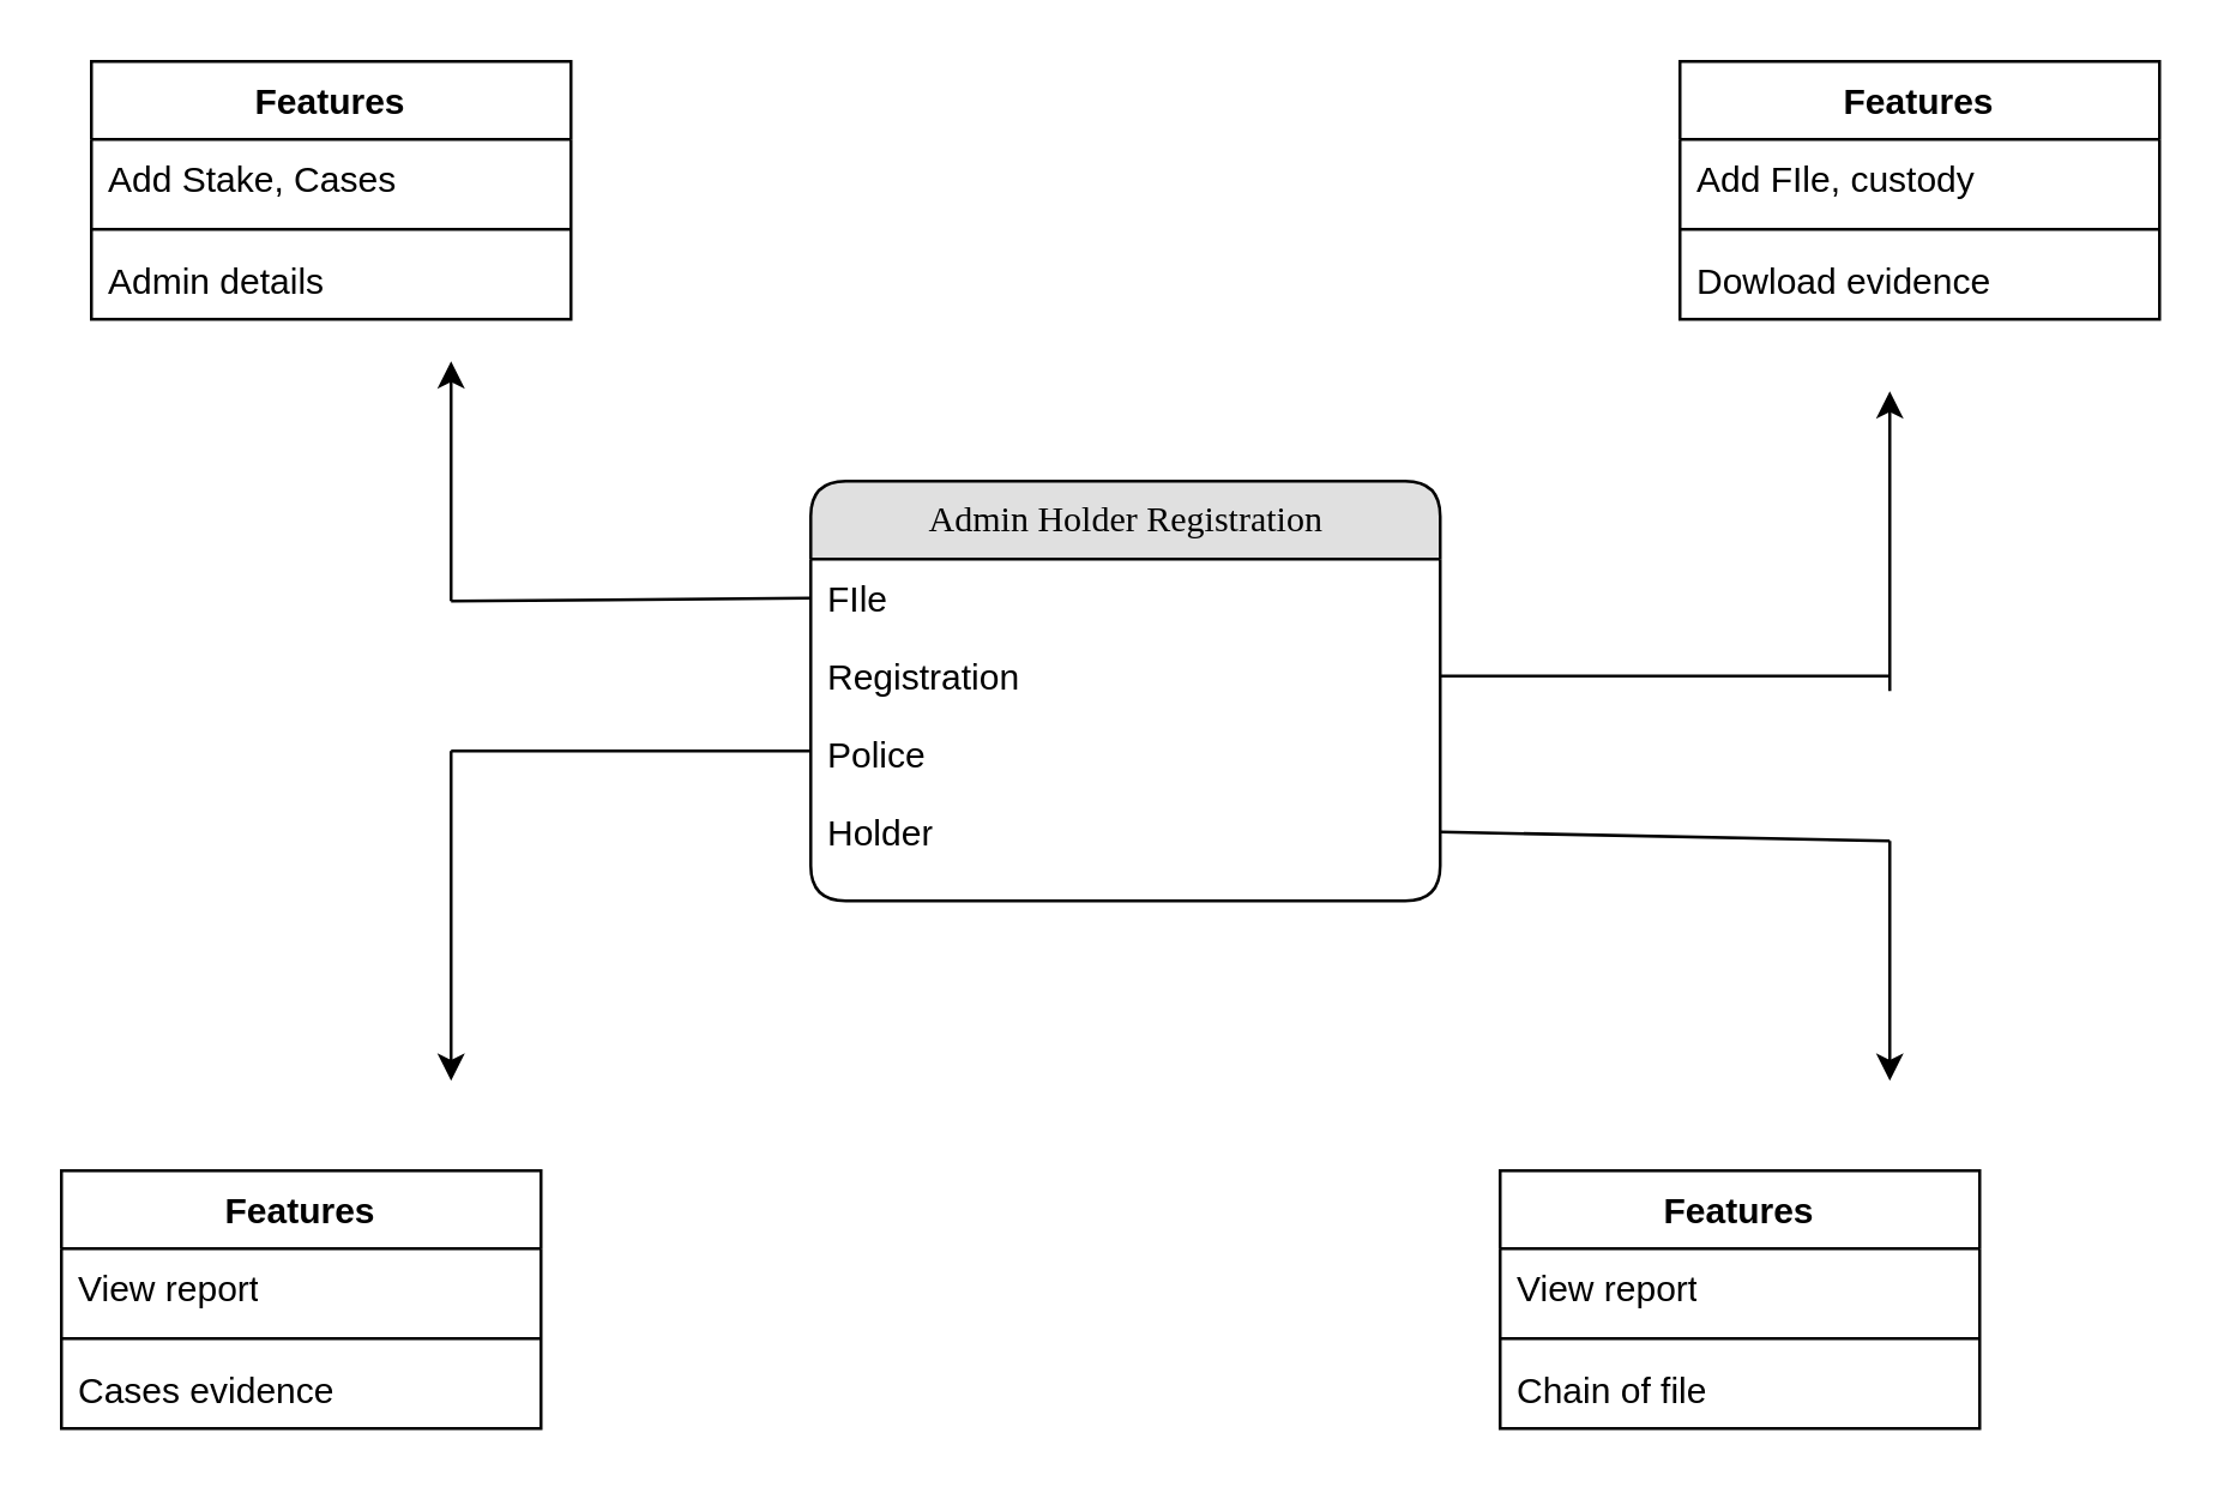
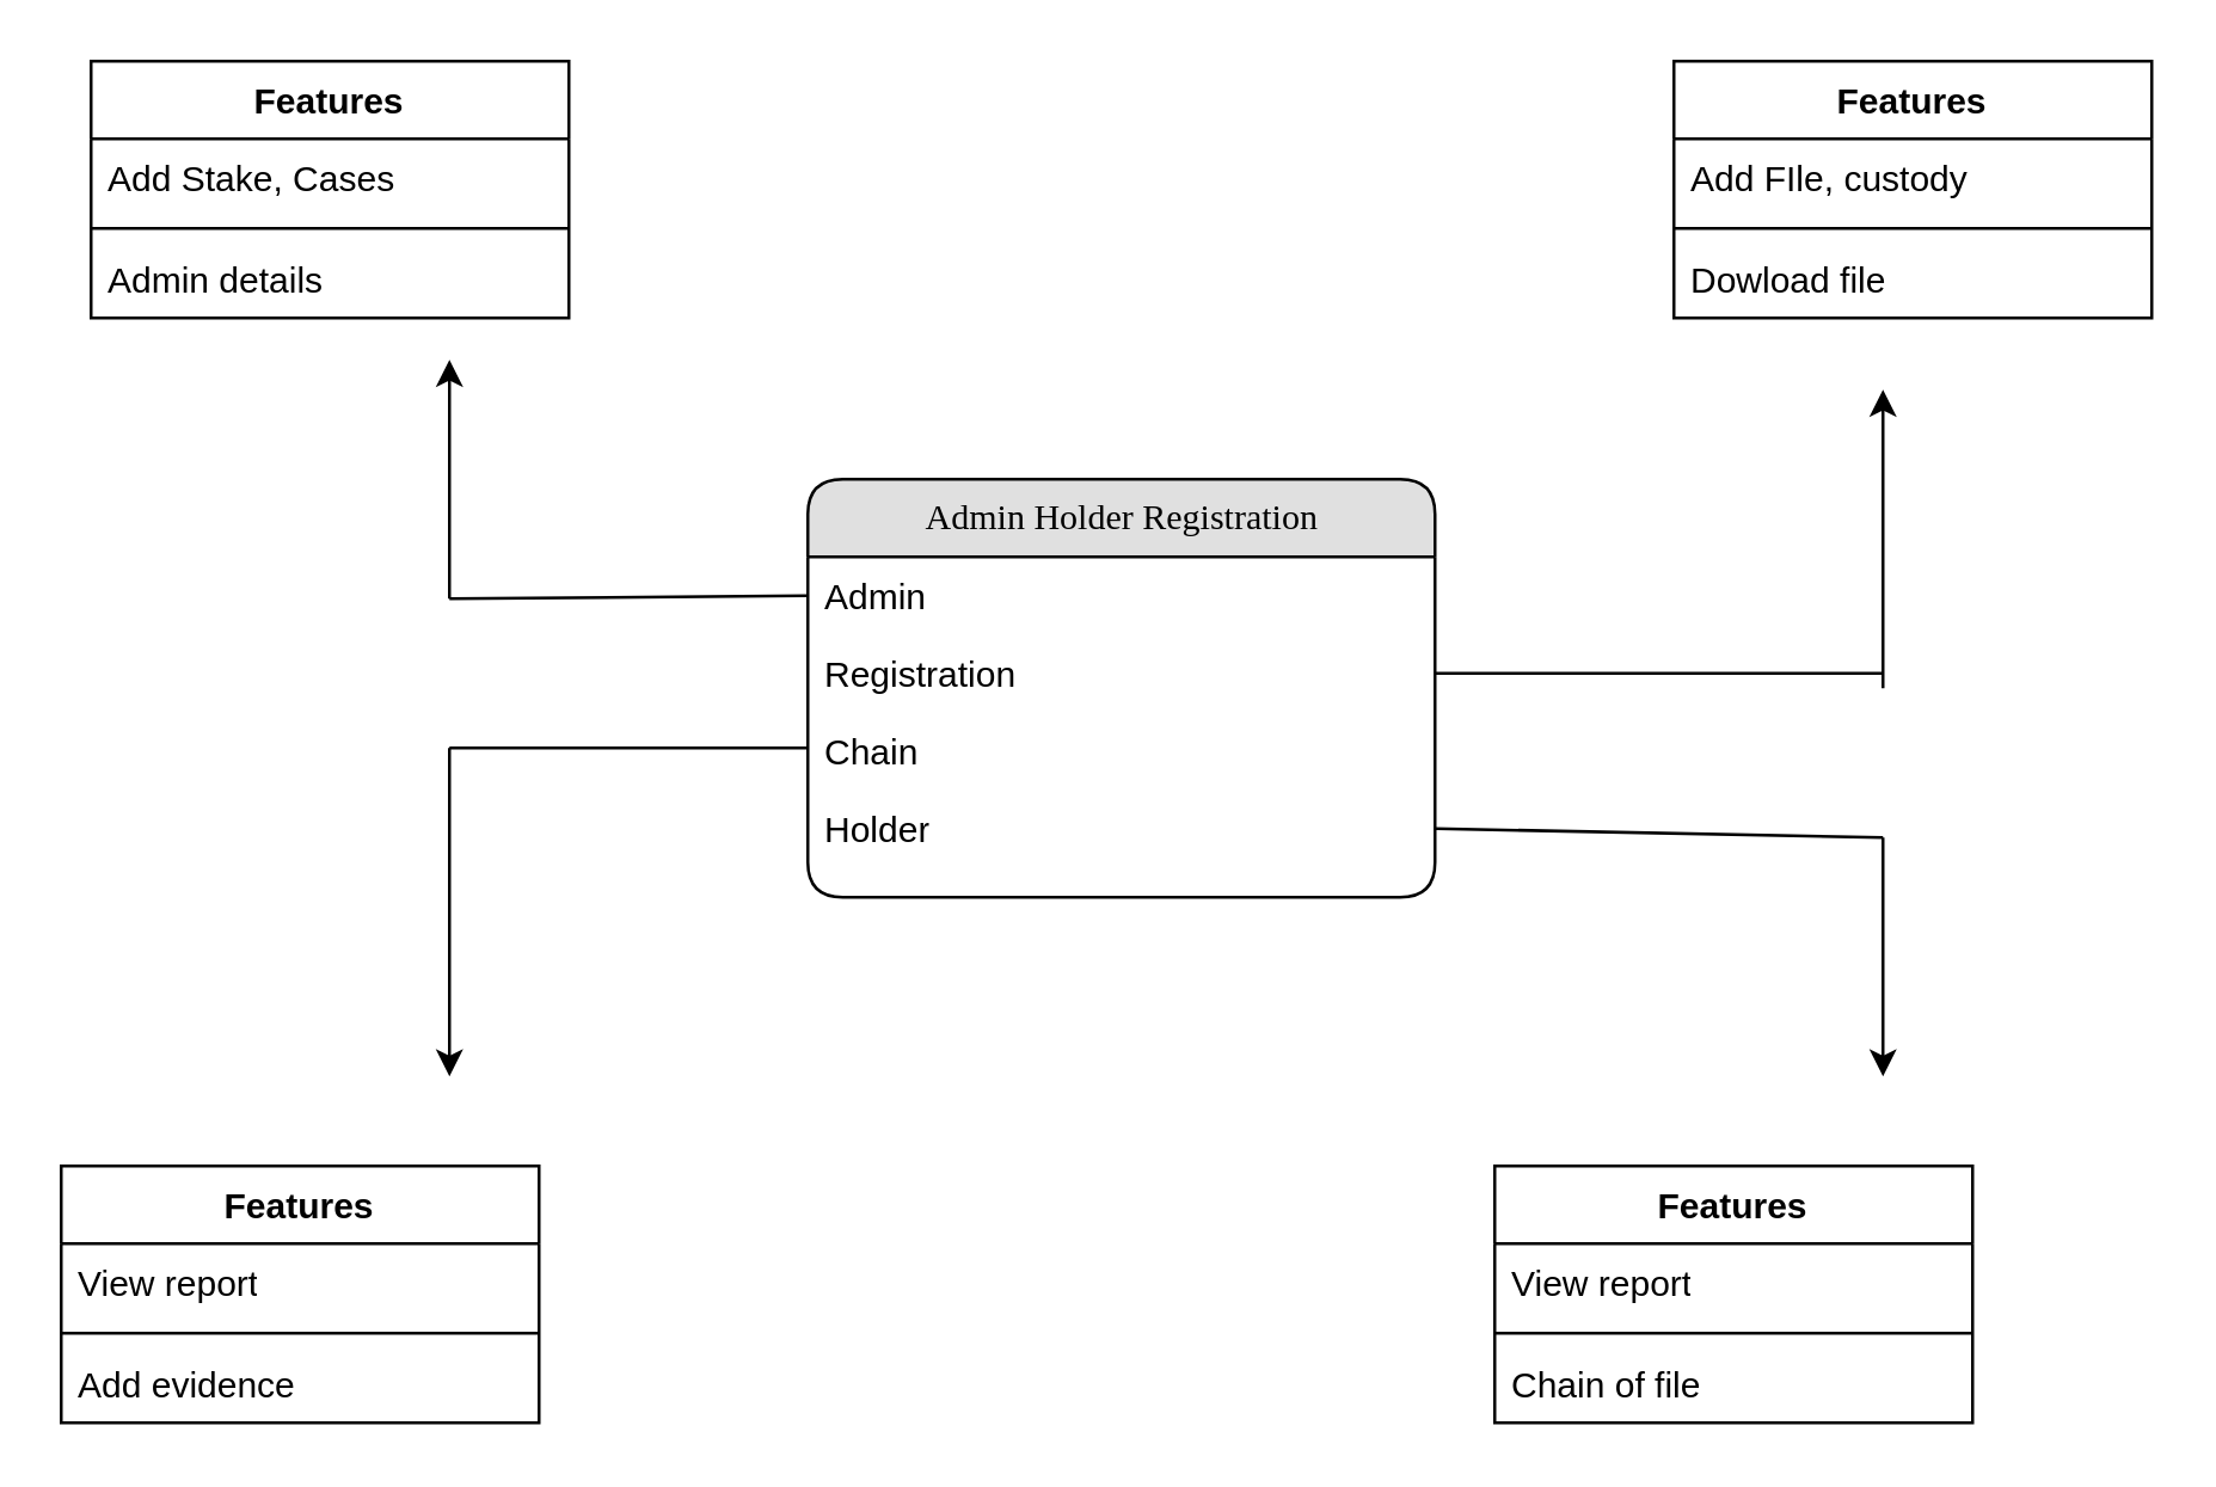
  <mxCell id="0" />
  <mxCell id="1" parent="0" />
  <mxCell id="2" value="Admin Holder Registration" style="swimlane;html=1;fontStyle=0;childLayout=stackLayout;horizontal=1;startSize=26;fillColor=#e0e0e0;horizontalStack=0;resizeParent=1;resizeLast=0;collapsible=1;marginBottom=0;swimlaneFillColor=#ffffff;align=center;rounded=1;shadow=0;comic=0;labelBackgroundColor=none;strokeWidth=1;fontFamily=Verdana;fontSize=12" parent="1" vertex="1"><mxGeometry x="270" y="160" width="210" height="140" as="geometry" /></mxCell>
- <mxCell id="3" value="FIle" style="text;html=1;strokeColor=none;fillColor=none;spacingLeft=4;spacingRight=4;whiteSpace=wrap;overflow=hidden;rotatable=0;points=[[0,0.5],[1,0.5]];portConstraint=eastwest;" parent="2" vertex="1"><mxGeometry y="26" width="210" height="26" as="geometry" /></mxCell>
+ <mxCell id="3" value="Admin" style="text;html=1;strokeColor=none;fillColor=none;spacingLeft=4;spacingRight=4;whiteSpace=wrap;overflow=hidden;rotatable=0;points=[[0,0.5],[1,0.5]];portConstraint=eastwest;" parent="2" vertex="1"><mxGeometry y="26" width="210" height="26" as="geometry" /></mxCell>
  <mxCell id="4" value="Registration" style="text;html=1;strokeColor=none;fillColor=none;spacingLeft=4;spacingRight=4;whiteSpace=wrap;overflow=hidden;rotatable=0;points=[[0,0.5],[1,0.5]];portConstraint=eastwest;" parent="2" vertex="1"><mxGeometry y="52" width="210" height="26" as="geometry" /></mxCell>
- <mxCell id="5" value="Police" style="text;html=1;strokeColor=none;fillColor=none;spacingLeft=4;spacingRight=4;whiteSpace=wrap;overflow=hidden;rotatable=0;points=[[0,0.5],[1,0.5]];portConstraint=eastwest;" parent="2" vertex="1"><mxGeometry y="78" width="210" height="26" as="geometry" /></mxCell>
+ <mxCell id="5" value="Chain" style="text;html=1;strokeColor=none;fillColor=none;spacingLeft=4;spacingRight=4;whiteSpace=wrap;overflow=hidden;rotatable=0;points=[[0,0.5],[1,0.5]];portConstraint=eastwest;" parent="2" vertex="1"><mxGeometry y="78" width="210" height="26" as="geometry" /></mxCell>
  <mxCell id="6" value="Holder" style="text;html=1;strokeColor=none;fillColor=none;spacingLeft=4;spacingRight=4;whiteSpace=wrap;overflow=hidden;rotatable=0;points=[[0,0.5],[1,0.5]];portConstraint=eastwest;" parent="2" vertex="1"><mxGeometry y="104" width="210" height="26" as="geometry" /></mxCell>
  <mxCell id="7" value="Features" style="swimlane;fontStyle=1;align=center;verticalAlign=top;childLayout=stackLayout;horizontal=1;startSize=26;horizontalStack=0;resizeParent=1;resizeParentMax=0;resizeLast=0;collapsible=1;marginBottom=0;whiteSpace=wrap;html=1;" parent="1" vertex="1"><mxGeometry x="30" y="20" width="160" height="86" as="geometry" /></mxCell>
  <mxCell id="8" value="Add Stake, Cases" style="text;strokeColor=none;fillColor=none;align=left;verticalAlign=top;spacingLeft=4;spacingRight=4;overflow=hidden;rotatable=0;points=[[0,0.5],[1,0.5]];portConstraint=eastwest;whiteSpace=wrap;html=1;" parent="7" vertex="1"><mxGeometry y="26" width="160" height="26" as="geometry" /></mxCell>
  <mxCell id="9" value="" style="line;strokeWidth=1;fillColor=none;align=left;verticalAlign=middle;spacingTop=-1;spacingLeft=3;spacingRight=3;rotatable=0;labelPosition=right;points=[];portConstraint=eastwest;strokeColor=inherit;" parent="7" vertex="1"><mxGeometry y="52" width="160" height="8" as="geometry" /></mxCell>
  <mxCell id="10" value="Admin details" style="text;strokeColor=none;fillColor=none;align=left;verticalAlign=top;spacingLeft=4;spacingRight=4;overflow=hidden;rotatable=0;points=[[0,0.5],[1,0.5]];portConstraint=eastwest;whiteSpace=wrap;html=1;" parent="7" vertex="1"><mxGeometry y="60" width="160" height="26" as="geometry" /></mxCell>
  <mxCell id="11" value="Features" style="swimlane;fontStyle=1;align=center;verticalAlign=top;childLayout=stackLayout;horizontal=1;startSize=26;horizontalStack=0;resizeParent=1;resizeParentMax=0;resizeLast=0;collapsible=1;marginBottom=0;whiteSpace=wrap;html=1;" parent="1" vertex="1"><mxGeometry x="560" y="20" width="160" height="86" as="geometry" /></mxCell>
  <mxCell id="12" value="Add FIle, custody" style="text;strokeColor=none;fillColor=none;align=left;verticalAlign=top;spacingLeft=4;spacingRight=4;overflow=hidden;rotatable=0;points=[[0,0.5],[1,0.5]];portConstraint=eastwest;whiteSpace=wrap;html=1;" parent="11" vertex="1"><mxGeometry y="26" width="160" height="26" as="geometry" /></mxCell>
  <mxCell id="13" value="" style="line;strokeWidth=1;fillColor=none;align=left;verticalAlign=middle;spacingTop=-1;spacingLeft=3;spacingRight=3;rotatable=0;labelPosition=right;points=[];portConstraint=eastwest;strokeColor=inherit;" parent="11" vertex="1"><mxGeometry y="52" width="160" height="8" as="geometry" /></mxCell>
- <mxCell id="14" value="Dowload evidence" style="text;strokeColor=none;fillColor=none;align=left;verticalAlign=top;spacingLeft=4;spacingRight=4;overflow=hidden;rotatable=0;points=[[0,0.5],[1,0.5]];portConstraint=eastwest;whiteSpace=wrap;html=1;" parent="11" vertex="1"><mxGeometry y="60" width="160" height="26" as="geometry" /></mxCell>
+ <mxCell id="14" value="Dowload file" style="text;strokeColor=none;fillColor=none;align=left;verticalAlign=top;spacingLeft=4;spacingRight=4;overflow=hidden;rotatable=0;points=[[0,0.5],[1,0.5]];portConstraint=eastwest;whiteSpace=wrap;html=1;" parent="11" vertex="1"><mxGeometry y="60" width="160" height="26" as="geometry" /></mxCell>
  <mxCell id="15" value="" style="endArrow=classic;html=1;rounded=0;" parent="1" edge="1"><mxGeometry width="50" height="50" relative="1" as="geometry"><mxPoint x="630" y="230" as="sourcePoint" /><mxPoint x="630" y="130" as="targetPoint" /></mxGeometry></mxCell>
  <mxCell id="16" value="Features" style="swimlane;fontStyle=1;align=center;verticalAlign=top;childLayout=stackLayout;horizontal=1;startSize=26;horizontalStack=0;resizeParent=1;resizeParentMax=0;resizeLast=0;collapsible=1;marginBottom=0;whiteSpace=wrap;html=1;" parent="1" vertex="1"><mxGeometry x="20" y="390" width="160" height="86" as="geometry" /></mxCell>
  <mxCell id="17" value="View report" style="text;strokeColor=none;fillColor=none;align=left;verticalAlign=top;spacingLeft=4;spacingRight=4;overflow=hidden;rotatable=0;points=[[0,0.5],[1,0.5]];portConstraint=eastwest;whiteSpace=wrap;html=1;" parent="16" vertex="1"><mxGeometry y="26" width="160" height="26" as="geometry" /></mxCell>
  <mxCell id="18" value="" style="line;strokeWidth=1;fillColor=none;align=left;verticalAlign=middle;spacingTop=-1;spacingLeft=3;spacingRight=3;rotatable=0;labelPosition=right;points=[];portConstraint=eastwest;strokeColor=inherit;" parent="16" vertex="1"><mxGeometry y="52" width="160" height="8" as="geometry" /></mxCell>
- <mxCell id="19" value="Cases evidence" style="text;strokeColor=none;fillColor=none;align=left;verticalAlign=top;spacingLeft=4;spacingRight=4;overflow=hidden;rotatable=0;points=[[0,0.5],[1,0.5]];portConstraint=eastwest;whiteSpace=wrap;html=1;" parent="16" vertex="1"><mxGeometry y="60" width="160" height="26" as="geometry" /></mxCell>
+ <mxCell id="19" value="Add evidence" style="text;strokeColor=none;fillColor=none;align=left;verticalAlign=top;spacingLeft=4;spacingRight=4;overflow=hidden;rotatable=0;points=[[0,0.5],[1,0.5]];portConstraint=eastwest;whiteSpace=wrap;html=1;" parent="16" vertex="1"><mxGeometry y="60" width="160" height="26" as="geometry" /></mxCell>
  <mxCell id="20" value="" style="endArrow=none;html=1;rounded=0;entryX=0;entryY=0.5;entryDx=0;entryDy=0;" parent="1" target="3" edge="1"><mxGeometry width="50" height="50" relative="1" as="geometry"><mxPoint x="150" y="200" as="sourcePoint" /><mxPoint x="210" y="170" as="targetPoint" /></mxGeometry></mxCell>
  <mxCell id="21" value="" style="endArrow=classic;html=1;rounded=0;" parent="1" edge="1"><mxGeometry width="50" height="50" relative="1" as="geometry"><mxPoint x="150" y="200" as="sourcePoint" /><mxPoint x="150" y="120" as="targetPoint" /></mxGeometry></mxCell>
  <mxCell id="22" value="" style="endArrow=none;html=1;rounded=0;exitX=1;exitY=0.5;exitDx=0;exitDy=0;" parent="1" source="4" edge="1"><mxGeometry width="50" height="50" relative="1" as="geometry"><mxPoint x="490" y="230" as="sourcePoint" /><mxPoint x="630" y="225" as="targetPoint" /></mxGeometry></mxCell>
  <mxCell id="23" value="" style="endArrow=none;html=1;rounded=0;" parent="1" edge="1"><mxGeometry width="50" height="50" relative="1" as="geometry"><mxPoint x="150" y="250" as="sourcePoint" /><mxPoint x="270" y="250" as="targetPoint" /></mxGeometry></mxCell>
  <mxCell id="24" value="" style="endArrow=classic;html=1;rounded=0;" parent="1" edge="1"><mxGeometry width="50" height="50" relative="1" as="geometry"><mxPoint x="150" y="250" as="sourcePoint" /><mxPoint x="150" y="360" as="targetPoint" /></mxGeometry></mxCell>
  <mxCell id="25" value="Features" style="swimlane;fontStyle=1;align=center;verticalAlign=top;childLayout=stackLayout;horizontal=1;startSize=26;horizontalStack=0;resizeParent=1;resizeParentMax=0;resizeLast=0;collapsible=1;marginBottom=0;whiteSpace=wrap;html=1;" parent="1" vertex="1"><mxGeometry x="500" y="390" width="160" height="86" as="geometry" /></mxCell>
  <mxCell id="26" value="View report" style="text;strokeColor=none;fillColor=none;align=left;verticalAlign=top;spacingLeft=4;spacingRight=4;overflow=hidden;rotatable=0;points=[[0,0.5],[1,0.5]];portConstraint=eastwest;whiteSpace=wrap;html=1;" parent="25" vertex="1"><mxGeometry y="26" width="160" height="26" as="geometry" /></mxCell>
  <mxCell id="27" value="" style="line;strokeWidth=1;fillColor=none;align=left;verticalAlign=middle;spacingTop=-1;spacingLeft=3;spacingRight=3;rotatable=0;labelPosition=right;points=[];portConstraint=eastwest;strokeColor=inherit;" parent="25" vertex="1"><mxGeometry y="52" width="160" height="8" as="geometry" /></mxCell>
  <mxCell id="28" value="Chain of file" style="text;strokeColor=none;fillColor=none;align=left;verticalAlign=top;spacingLeft=4;spacingRight=4;overflow=hidden;rotatable=0;points=[[0,0.5],[1,0.5]];portConstraint=eastwest;whiteSpace=wrap;html=1;" parent="25" vertex="1"><mxGeometry y="60" width="160" height="26" as="geometry" /></mxCell>
  <mxCell id="29" value="" style="endArrow=classic;html=1;rounded=0;" parent="1" edge="1"><mxGeometry width="50" height="50" relative="1" as="geometry"><mxPoint x="630" y="280" as="sourcePoint" /><mxPoint x="630" y="360" as="targetPoint" /></mxGeometry></mxCell>
  <mxCell id="30" value="" style="endArrow=none;html=1;rounded=0;exitX=1;exitY=0.5;exitDx=0;exitDy=0;" parent="1" source="6" edge="1"><mxGeometry width="50" height="50" relative="1" as="geometry"><mxPoint x="490" y="280" as="sourcePoint" /><mxPoint x="630" y="280" as="targetPoint" /></mxGeometry></mxCell>
